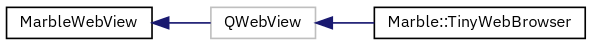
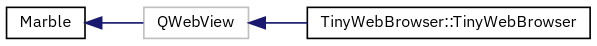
  digraph {
    fontname="IBM Plex Sans"
    rankdir=LR
    node [color=black fillcolor=white fontname="IBM Plex Sans" fontsize=10 shape=record style=filled]
    edge [color=midnightblue dir=back fontname="IBM Plex Sans" fontsize=10 labelfontname=Helvetica labelfontsize=10 style=solid]
    n1 [color=grey75 height=0.2 label=QWebView width=0.4]
-   n2 [height=0.2 label="Marble::TinyWebBrowser" width=0.4]
-   n3 [height=0.2 label=MarbleWebView width=0.4]
+   n2 [height=0.2 label="TinyWebBrowser::TinyWebBrowser" width=0.4]
+   n3 [height=0.2 label=Marble width=0.4]
    n1 -> n2
    n3 -> n1
  }
